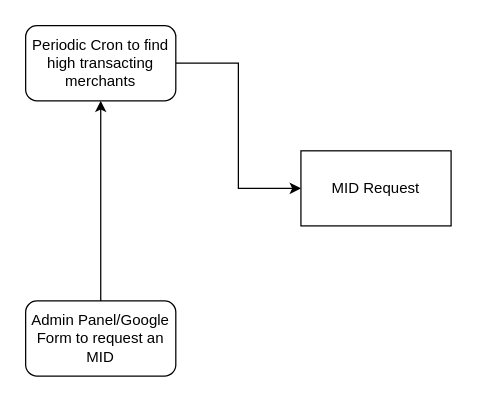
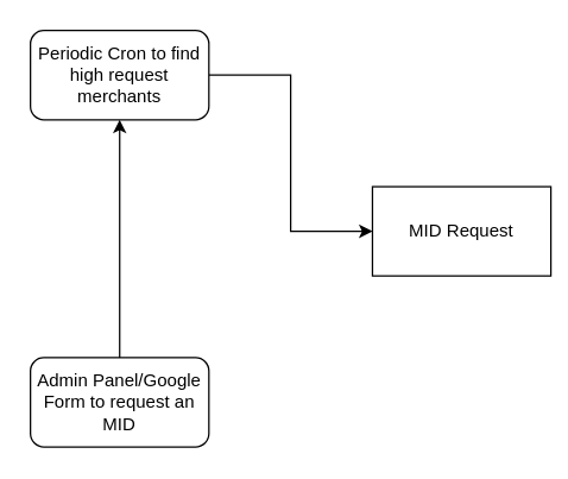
  <mxCell id="0" />
  <mxCell id="1" parent="0" />
- <mxCell id="2" value="MID Request" style="rounded=0;whiteSpace=wrap;html=1;" vertex="1" parent="1"><mxGeometry x="240" y="120" width="120" height="60" as="geometry" /></mxCell>
+ <mxCell id="2" value="MID Request" style="rounded=0;whiteSpace=wrap;html=1;" vertex="1" parent="1"><mxGeometry x="250" y="125" width="120" height="60" as="geometry" /></mxCell>
  <mxCell id="3" style="edgeStyle=orthogonalEdgeStyle;rounded=0;orthogonalLoop=1;jettySize=auto;html=1;" edge="1" parent="1" source="4" target="6"><mxGeometry relative="1" as="geometry" /></mxCell>
  <mxCell id="4" value="Admin Panel/Google Form to request an MID" style="rounded=1;whiteSpace=wrap;html=1;" vertex="1" parent="1"><mxGeometry x="20" y="240" width="120" height="60" as="geometry" /></mxCell>
  <mxCell id="5" style="edgeStyle=orthogonalEdgeStyle;rounded=0;orthogonalLoop=1;jettySize=auto;html=1;entryX=0;entryY=0.5;entryDx=0;entryDy=0;" edge="1" parent="1" source="6" target="2"><mxGeometry relative="1" as="geometry" /></mxCell>
- <mxCell id="6" value="Periodic Cron to find high transacting merchants" style="rounded=1;whiteSpace=wrap;html=1;" vertex="1" parent="1"><mxGeometry x="20" y="20" width="120" height="60" as="geometry" /></mxCell>
+ <mxCell id="6" value="Periodic Cron to find high request merchants" style="rounded=1;whiteSpace=wrap;html=1;" vertex="1" parent="1"><mxGeometry x="20" y="20" width="120" height="60" as="geometry" /></mxCell>
